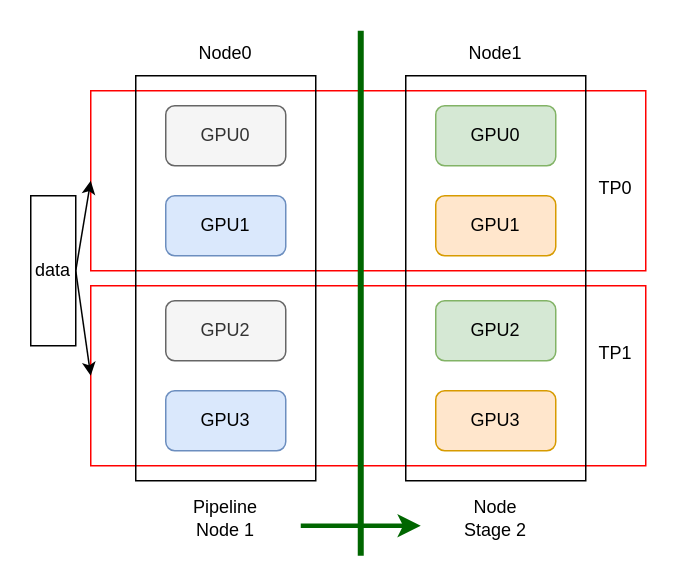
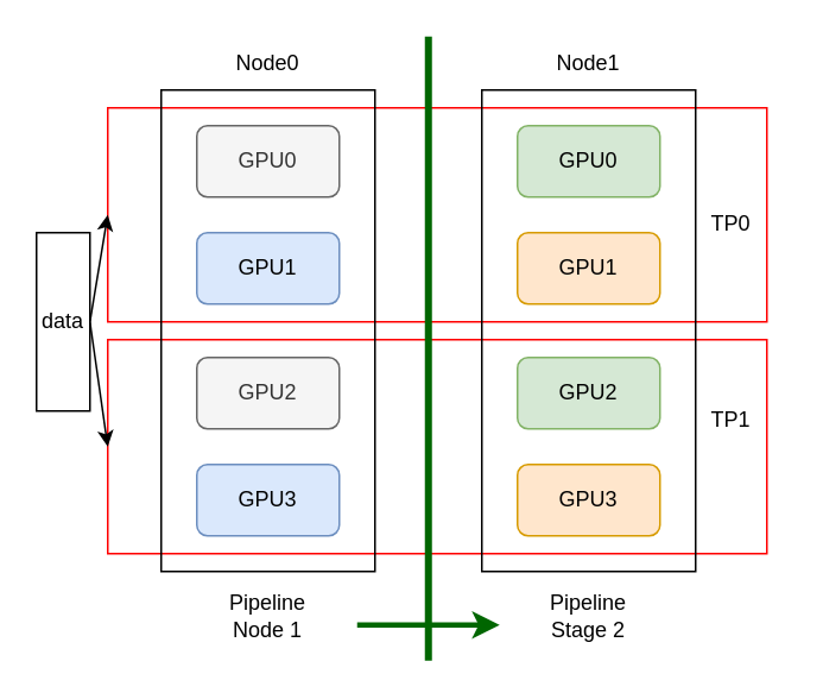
  <mxCell id="0" />
  <mxCell id="1" parent="0" />
  <mxCell id="2" value="" style="rounded=0;whiteSpace=wrap;html=1;fillColor=none;strokeColor=#FF0000;" vertex="1" parent="1"><mxGeometry x="60" y="190" width="370" height="120" as="geometry" /></mxCell>
  <mxCell id="3" value="" style="rounded=0;whiteSpace=wrap;html=1;fillColor=none;strokeColor=#FF0000;" vertex="1" parent="1"><mxGeometry x="60" y="60" width="370" height="120" as="geometry" /></mxCell>
  <mxCell id="4" value="" style="rounded=0;whiteSpace=wrap;html=1;fillColor=none;" vertex="1" parent="1"><mxGeometry x="270" y="50" width="120" height="270" as="geometry" /></mxCell>
  <mxCell id="5" value="" style="rounded=0;whiteSpace=wrap;html=1;fillColor=none;" vertex="1" parent="1"><mxGeometry x="90" y="50" width="120" height="270" as="geometry" /></mxCell>
  <mxCell id="6" value="GPU0" style="rounded=1;whiteSpace=wrap;html=1;fillColor=#f5f5f5;fontColor=#333333;strokeColor=#666666;" vertex="1" parent="1"><mxGeometry x="110" y="70" width="80" height="40" as="geometry" /></mxCell>
  <mxCell id="7" value="GPU1" style="rounded=1;whiteSpace=wrap;html=1;fillColor=#dae8fc;strokeColor=#6c8ebf;" vertex="1" parent="1"><mxGeometry x="110" y="130" width="80" height="40" as="geometry" /></mxCell>
  <mxCell id="8" value="GPU2" style="rounded=1;whiteSpace=wrap;html=1;fillColor=#f5f5f5;fontColor=#333333;strokeColor=#666666;" vertex="1" parent="1"><mxGeometry x="110" y="200" width="80" height="40" as="geometry" /></mxCell>
  <mxCell id="9" value="GPU3" style="rounded=1;whiteSpace=wrap;html=1;fillColor=#dae8fc;strokeColor=#6c8ebf;" vertex="1" parent="1"><mxGeometry x="110" y="260" width="80" height="40" as="geometry" /></mxCell>
  <mxCell id="10" value="GPU0" style="rounded=1;whiteSpace=wrap;html=1;fillColor=#d5e8d4;strokeColor=#82b366;" vertex="1" parent="1"><mxGeometry x="290" y="70" width="80" height="40" as="geometry" /></mxCell>
  <mxCell id="11" value="GPU1" style="rounded=1;whiteSpace=wrap;html=1;fillColor=#ffe6cc;strokeColor=#d79b00;" vertex="1" parent="1"><mxGeometry x="290" y="130" width="80" height="40" as="geometry" /></mxCell>
  <mxCell id="12" value="GPU2" style="rounded=1;whiteSpace=wrap;html=1;fillColor=#d5e8d4;strokeColor=#82b366;" vertex="1" parent="1"><mxGeometry x="290" y="200" width="80" height="40" as="geometry" /></mxCell>
  <mxCell id="13" value="GPU3" style="rounded=1;whiteSpace=wrap;html=1;fillColor=#ffe6cc;strokeColor=#d79b00;" vertex="1" parent="1"><mxGeometry x="290" y="260" width="80" height="40" as="geometry" /></mxCell>
  <mxCell id="14" value="Node0" style="text;html=1;strokeColor=none;fillColor=none;align=center;verticalAlign=middle;whiteSpace=wrap;rounded=0;" vertex="1" parent="1"><mxGeometry x="120" y="20" width="60" height="30" as="geometry" /></mxCell>
  <mxCell id="15" value="Node1" style="text;html=1;strokeColor=none;fillColor=none;align=center;verticalAlign=middle;whiteSpace=wrap;rounded=0;" vertex="1" parent="1"><mxGeometry x="300" y="20" width="60" height="30" as="geometry" /></mxCell>
  <mxCell id="16" value="TP0" style="text;html=1;strokeColor=none;fillColor=none;align=center;verticalAlign=middle;whiteSpace=wrap;rounded=0;" vertex="1" parent="1"><mxGeometry x="380" y="110" width="60" height="30" as="geometry" /></mxCell>
  <mxCell id="17" value="TP1" style="text;html=1;strokeColor=none;fillColor=none;align=center;verticalAlign=middle;whiteSpace=wrap;rounded=0;" vertex="1" parent="1"><mxGeometry x="380" y="220" width="60" height="30" as="geometry" /></mxCell>
  <mxCell id="18" value="data" style="rounded=0;whiteSpace=wrap;html=1;" vertex="1" parent="1"><mxGeometry x="20" y="130" width="30" height="100" as="geometry" /></mxCell>
  <mxCell id="19" value="" style="endArrow=classic;html=1;rounded=0;exitX=1;exitY=0.5;exitDx=0;exitDy=0;entryX=0;entryY=0.5;entryDx=0;entryDy=0;" edge="1" parent="1" source="18" target="3"><mxGeometry width="50" height="50" relative="1" as="geometry"><mxPoint x="380" y="340" as="sourcePoint" /><mxPoint x="430" y="290" as="targetPoint" /></mxGeometry></mxCell>
  <mxCell id="20" value="" style="endArrow=classic;html=1;rounded=0;exitX=1;exitY=0.5;exitDx=0;exitDy=0;entryX=0;entryY=0.5;entryDx=0;entryDy=0;" edge="1" parent="1" source="18" target="2"><mxGeometry width="50" height="50" relative="1" as="geometry"><mxPoint x="380" y="340" as="sourcePoint" /><mxPoint x="430" y="290" as="targetPoint" /></mxGeometry></mxCell>
  <mxCell id="21" value="" style="endArrow=none;html=1;rounded=0;strokeWidth=4;strokeColor=#006600;" edge="1" parent="1"><mxGeometry width="50" height="50" relative="1" as="geometry"><mxPoint x="240" y="370" as="sourcePoint" /><mxPoint x="240" y="20" as="targetPoint" /></mxGeometry></mxCell>
  <mxCell id="22" value="Pipeline Node 1" style="text;html=1;strokeColor=none;fillColor=none;align=center;verticalAlign=middle;whiteSpace=wrap;rounded=0;" vertex="1" parent="1"><mxGeometry x="120" y="330" width="60" height="30" as="geometry" /></mxCell>
- <mxCell id="23" value="Node Stage 2" style="text;html=1;strokeColor=none;fillColor=none;align=center;verticalAlign=middle;whiteSpace=wrap;rounded=0;" vertex="1" parent="1"><mxGeometry x="300" y="330" width="60" height="30" as="geometry" /></mxCell>
+ <mxCell id="23" value="Pipeline Stage 2" style="text;html=1;strokeColor=none;fillColor=none;align=center;verticalAlign=middle;whiteSpace=wrap;rounded=0;" vertex="1" parent="1"><mxGeometry x="300" y="330" width="60" height="30" as="geometry" /></mxCell>
  <mxCell id="24" value="" style="endArrow=classic;html=1;rounded=0;strokeWidth=3;strokeColor=#006600;" edge="1" parent="1"><mxGeometry width="50" height="50" relative="1" as="geometry"><mxPoint x="200" y="350" as="sourcePoint" /><mxPoint x="280" y="350" as="targetPoint" /></mxGeometry></mxCell>
